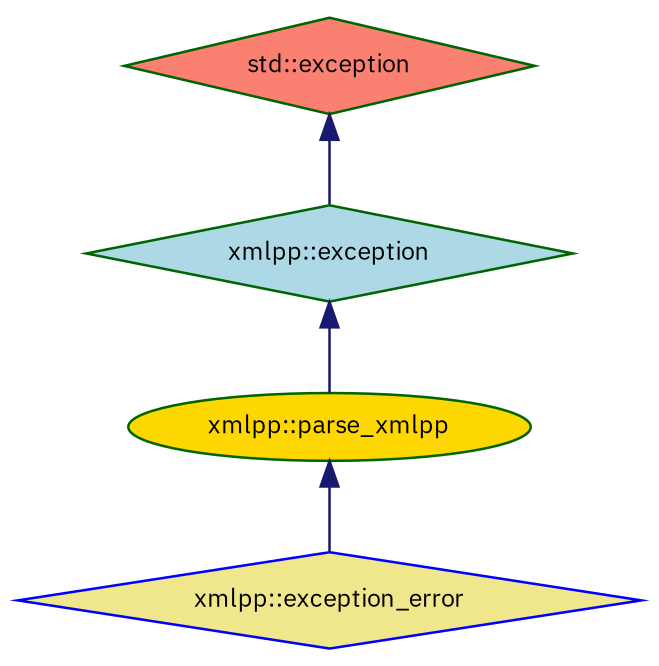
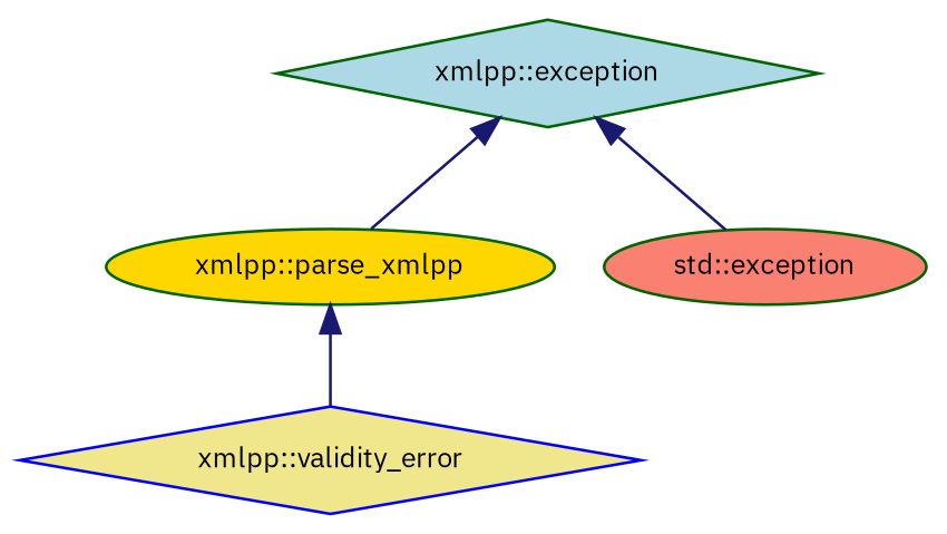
  digraph {
    fontname="IBM Plex Sans"
    node [color=darkgreen fontname="IBM Plex Sans" fontsize=10 shape=diamond style=filled]
    edge [color=midnightblue dir=back fontname="IBM Plex Sans" fontsize=10 labelfontname=FreeSans labelfontsize=10 style=solid]
-   n1 [color=blue fillcolor=khaki fontcolor=black height=0.2 label="xmlpp::exception_error" width=0.4]
+   n1 [color=blue fillcolor=khaki fontcolor=black height=0.2 label="xmlpp::validity_error" width=0.4]
    n2 [fillcolor=gold height=0.2 label="xmlpp::parse_xmlpp" shape=ellipse width=0.4]
    n3 [fillcolor=lightblue height=0.2 label="xmlpp::exception" width=0.4]
-   n4 [fillcolor=salmon height=0.2 label="std::exception" width=0.4]
+   n4 [fillcolor=salmon height=0.2 label="std::exception" shape=ellipse width=0.4]
    n2 -> n1
    n3 -> n2
-   n4 -> n3
+   n3 -> n4
  }
